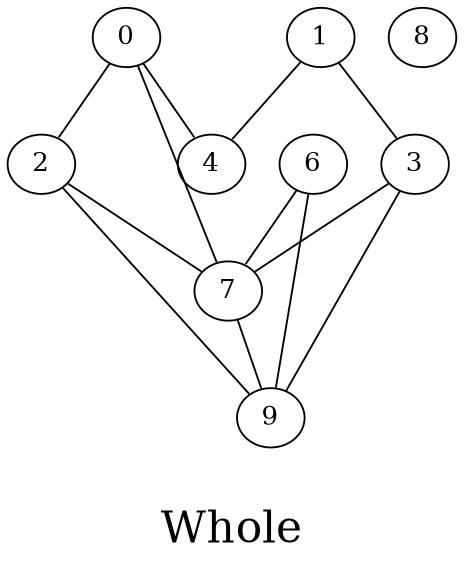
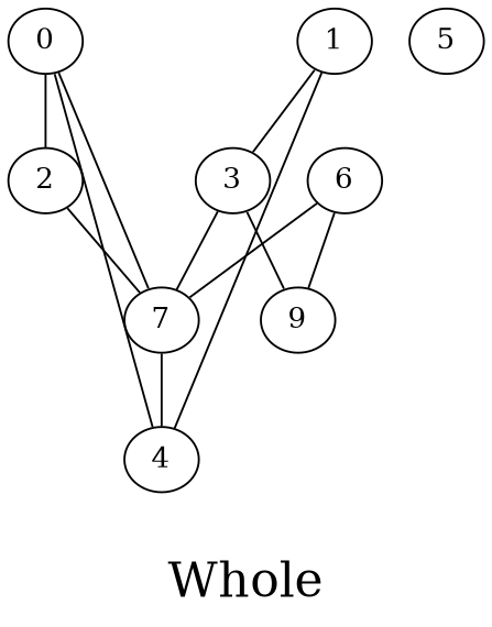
  graph {
    fontsize=24
    label="\nWhole\n"
    splines=false
    node [shape=ellipse]
    0 [height=0.3 width=0.3]
    2 [height=0.3 width=0.3]
    4 [height=0.3 width=0.3]
    7 [height=0.3 width=0.3]
    9 [height=0.3 width=0.3]
    1 [height=0.3 width=0.3]
    3 [height=0.3 width=0.3]
-   5 [height=0.3 width=0.3 label=8]
+   5 [height=0.3 width=0.3]
    6 [height=0.3 width=0.3]
    0 -- 2
    0 -- 4
    0 -- 7
    2 -- 7
-   2 -- 9
-   7 -- 9
+   7 -- 4
    1 -- 4
    1 -- 3
    3 -- 7
    3 -- 9
    6 -- 7
    6 -- 9
  }
